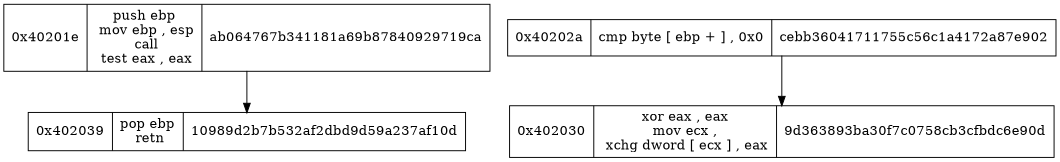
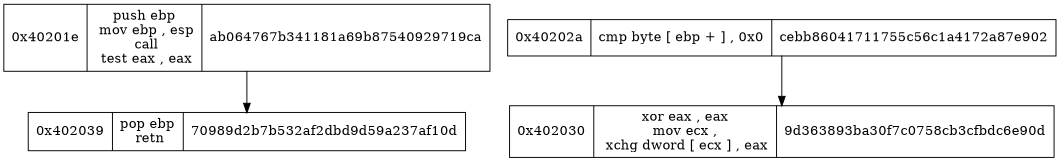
  digraph {
    node [shape=record]
-   n1 [label="0x40201e|  push ebp\n mov ebp ,  esp\n call\n test eax ,  eax\n| ab064767b341181a69b87840929719ca"]
-   n2 [label="0x402039|  pop ebp\n retn\n| 10989d2b7b532af2dbd9d59a237af10d"]
-   n3 [label="0x40202a|  cmp byte  [ ebp + ] ,  0x0\n| cebb36041711755c56c1a4172a87e902"]
+   n1 [label="0x40201e|  push ebp\n mov ebp ,  esp\n call\n test eax ,  eax\n| ab064767b341181a69b87540929719ca"]
+   n2 [label="0x402039|  pop ebp\n retn\n| 70989d2b7b532af2dbd9d59a237af10d"]
+   n3 [label="0x40202a|  cmp byte  [ ebp + ] ,  0x0\n| cebb86041711755c56c1a4172a87e902"]
    n4 [label="0x402030|  xor eax ,  eax\n mov ecx , \n xchg dword  [ ecx ] ,  eax\n| 9d363893ba30f7c0758cb3cfbdc6e90d"]
    n1 -> n2
    n3 -> n4
  }
